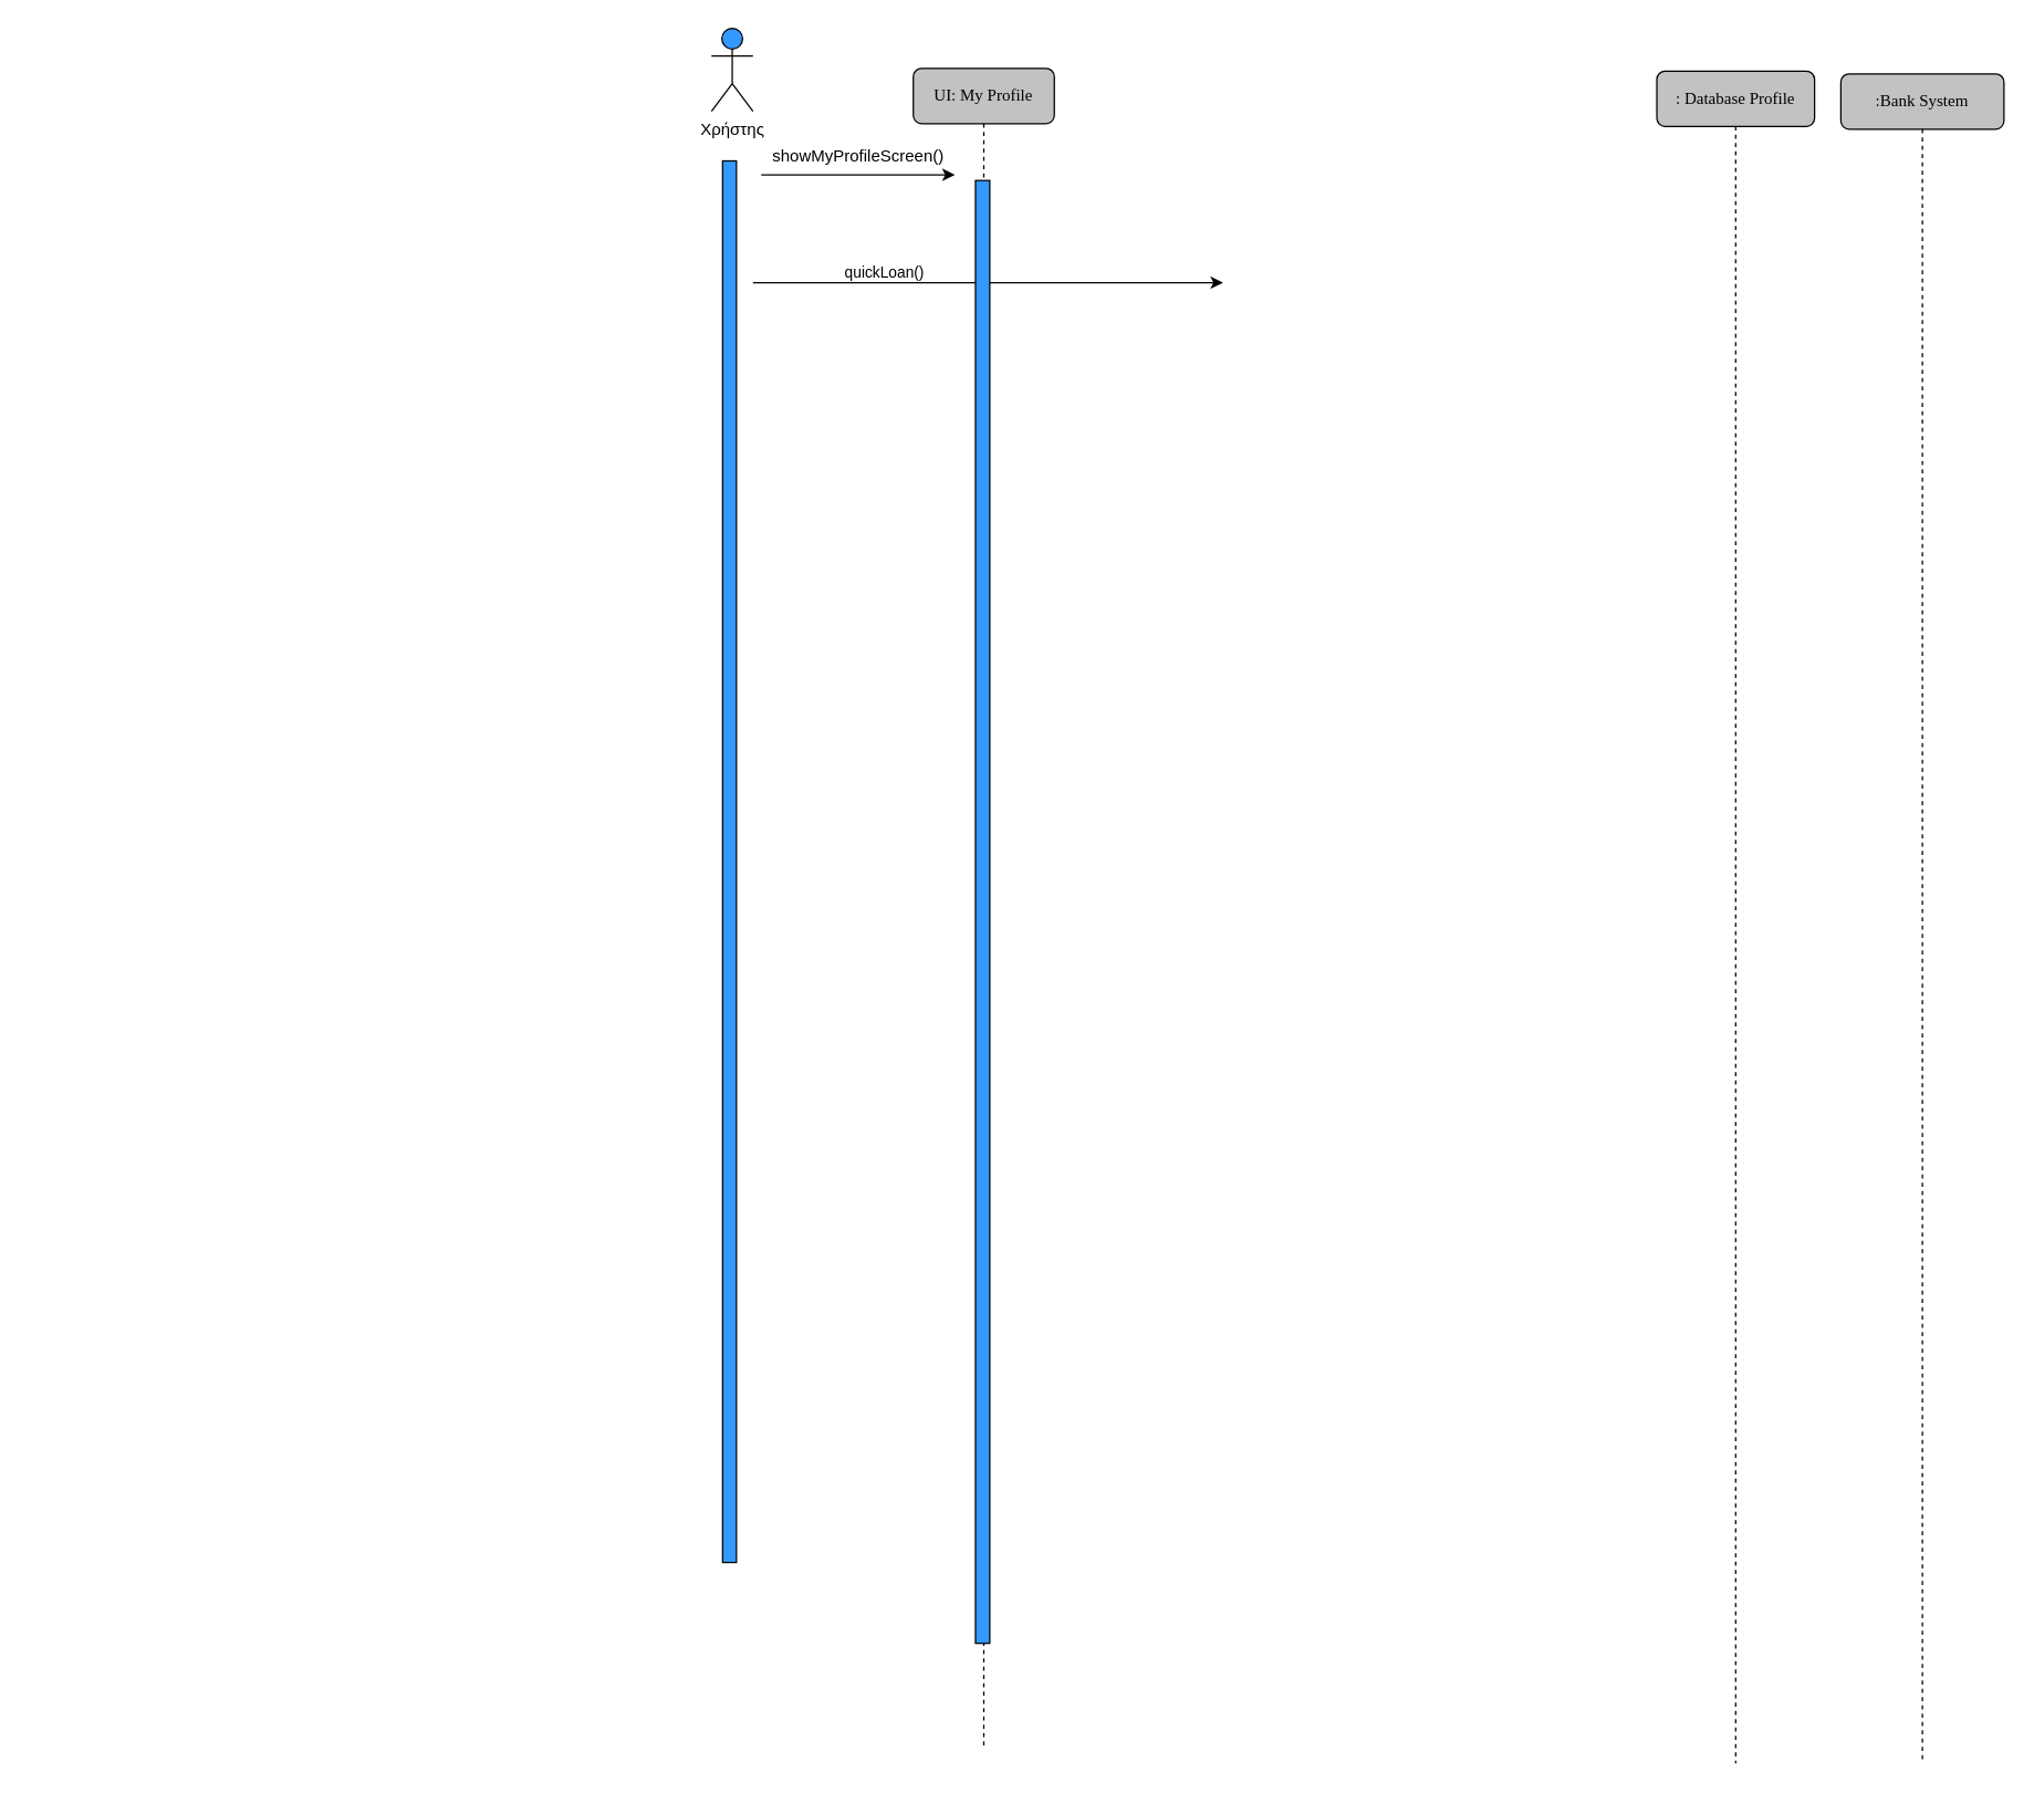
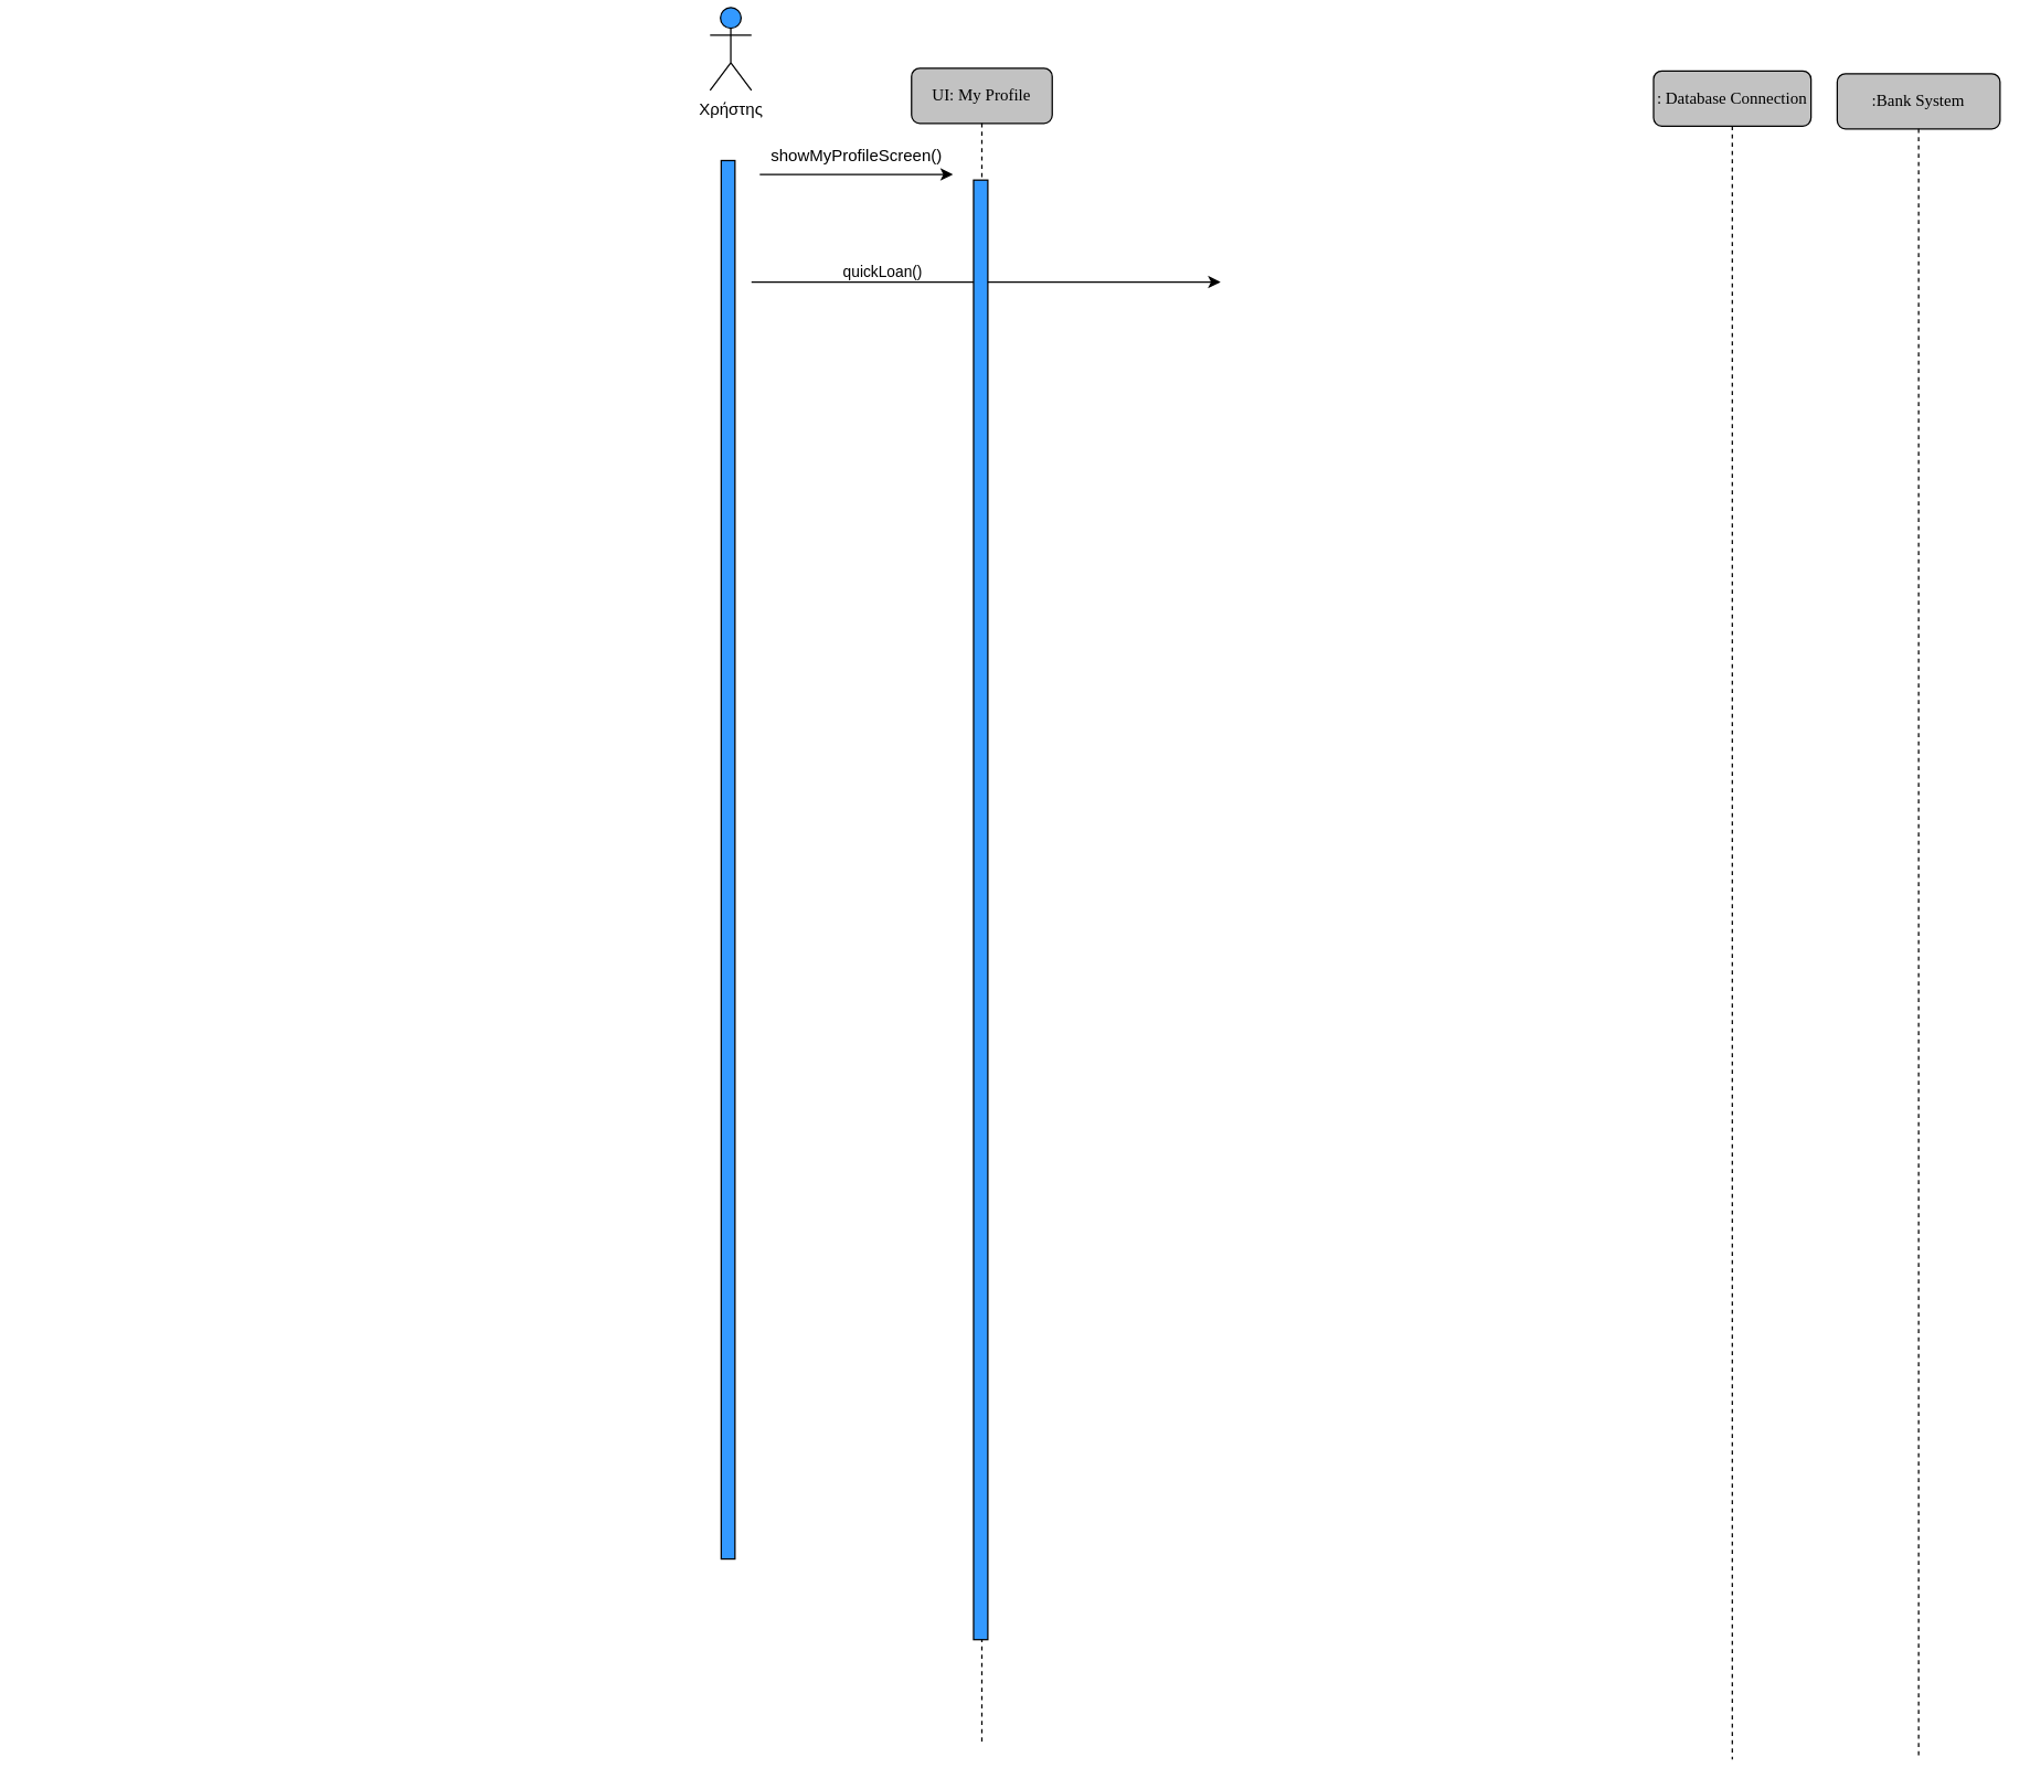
  <mxCell id="0" />
  <mxCell id="1" parent="0" />
- <mxCell id="2" value="Χρήστης" style="shape=umlActor;verticalLabelPosition=bottom;verticalAlign=top;html=1;outlineConnect=0;fillColor=#3399FF;" parent="1" vertex="1"><mxGeometry x="514" y="20" width="30" height="60" as="geometry" /></mxCell>
+ <mxCell id="2" value="Χρήστης" style="shape=umlActor;verticalLabelPosition=bottom;verticalAlign=top;html=1;outlineConnect=0;fillColor=#3399FF;" parent="1" vertex="1"><mxGeometry x="514" y="5" width="30" height="60" as="geometry" /></mxCell>
  <mxCell id="3" value="" style="endArrow=classic;html=1;rounded=0;" parent="1" edge="1"><mxGeometry width="50" height="50" relative="1" as="geometry"><mxPoint x="550" y="126" as="sourcePoint" /><mxPoint x="690" y="126" as="targetPoint" /></mxGeometry></mxCell>
  <mxCell id="4" value="showMyProfileScreen()" style="text;html=1;align=center;verticalAlign=middle;resizable=0;points=[];autosize=1;strokeColor=none;fillColor=none;" parent="1" vertex="1"><mxGeometry x="553" y="104" width="134" height="18" as="geometry" /></mxCell>
  <mxCell id="5" value="" style="rounded=0;whiteSpace=wrap;html=1;rotation=90;fillColor=#3399FF;" parent="1" vertex="1"><mxGeometry x="20.12" y="617.82" width="1013.85" height="10" as="geometry" /></mxCell>
  <mxCell id="6" value="UI: My Profile" style="shape=umlLifeline;perimeter=lifelinePerimeter;whiteSpace=wrap;html=1;container=1;collapsible=0;recursiveResize=0;outlineConnect=0;rounded=1;shadow=0;comic=0;labelBackgroundColor=none;strokeWidth=1;fontFamily=Verdana;fontSize=12;align=center;fillColor=#C2C2C2;" parent="1" vertex="1"><mxGeometry x="660" y="49" width="102" height="1214" as="geometry" /></mxCell>
  <mxCell id="7" value="" style="endArrow=classic;html=1;rounded=0;" parent="6" edge="1"><mxGeometry width="50" height="50" relative="1" as="geometry"><mxPoint x="-116" y="155" as="sourcePoint" /><mxPoint x="224" y="155" as="targetPoint" /></mxGeometry></mxCell>
  <mxCell id="8" value="quickLoan()" style="edgeLabel;html=1;align=center;verticalAlign=middle;resizable=0;points=[];" parent="7" vertex="1" connectable="0"><mxGeometry x="-0.451" y="2" relative="1" as="geometry"><mxPoint x="1" y="-6" as="offset" /></mxGeometry></mxCell>
  <mxCell id="9" value="" style="rounded=0;whiteSpace=wrap;html=1;rotation=90;fillColor=#3399FF;" parent="6" vertex="1"><mxGeometry x="-478.93" y="604.99" width="1058.17" height="10.33" as="geometry" /></mxCell>
- <mxCell id="10" value=": Database Profile" style="shape=umlLifeline;perimeter=lifelinePerimeter;whiteSpace=wrap;html=1;container=1;collapsible=0;recursiveResize=0;outlineConnect=0;rounded=1;shadow=0;comic=0;labelBackgroundColor=none;strokeWidth=1;fontFamily=Verdana;fontSize=12;align=center;fillColor=#C2C2C2;" parent="1" vertex="1"><mxGeometry x="1197.87" y="51" width="114.13" height="1224" as="geometry" /></mxCell>
+ <mxCell id="10" value=": Database Connection" style="shape=umlLifeline;perimeter=lifelinePerimeter;whiteSpace=wrap;html=1;container=1;collapsible=0;recursiveResize=0;outlineConnect=0;rounded=1;shadow=0;comic=0;labelBackgroundColor=none;strokeWidth=1;fontFamily=Verdana;fontSize=12;align=center;fillColor=#C2C2C2;" parent="1" vertex="1"><mxGeometry x="1197.87" y="51" width="114.13" height="1224" as="geometry" /></mxCell>
  <mxCell id="11" value=":Bank System" style="shape=umlLifeline;perimeter=lifelinePerimeter;whiteSpace=wrap;html=1;container=1;collapsible=0;recursiveResize=0;outlineConnect=0;rounded=1;shadow=0;comic=0;labelBackgroundColor=none;strokeWidth=1;fontFamily=Verdana;fontSize=12;align=center;fillColor=#C2C2C2;" parent="1" vertex="1"><mxGeometry x="1331" y="53" width="118" height="1222" as="geometry" /></mxCell>
